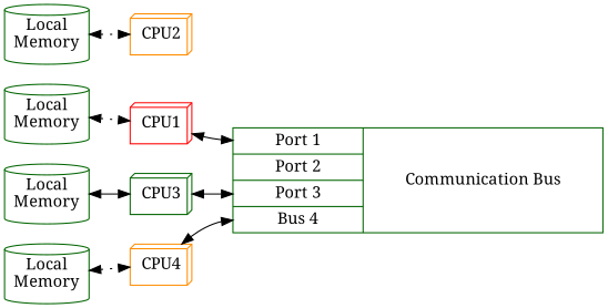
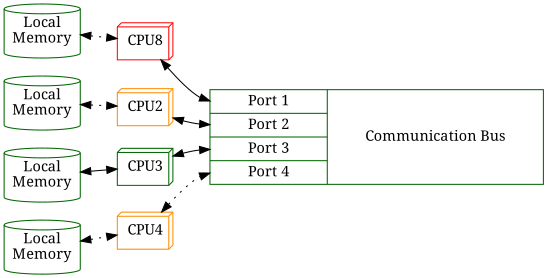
  digraph {
    fontname="Noto Serif"
    rankdir=LR
    node [color=darkgreen fontname="Noto Serif" shape=cylinder]
    edge [dir=both fontname="Noto Serif" style=dotted]
    n1 [label="Local\nMemory"]
-   CPU1 [color=red shape=box3d]
-   n3 [label="{{<a>Port 1|<b>Port 2|<c>Port 3|<d>Bus 4}|Communication Bus}" shape=record width=4.5]
+   CPU1 [color=red shape=box3d label=CPU8]
+   n3 [label="{{<a>Port 1|<b>Port 2|<c>Port 3|<d>Port 4}|Communication Bus}" shape=record width=4.5]
    n4 [label="Local\nMemory"]
    CPU2 [color=darkorange shape=box3d]
    n6 [label="Local\nMemory"]
    CPU3 [shape=box3d]
    n8 [label="Local\nMemory"]
    CPU4 [color=darkorange shape=box3d]
    n1 -> CPU1
    CPU1 -> n3 [headport=a style=solid]
    n4 -> CPU2
+   CPU2 -> n3 [headport=b style=solid]
    n6 -> CPU3 [style=solid]
    CPU3 -> n3 [headport=c style=solid]
    n8 -> CPU4
-   CPU4 -> n3 [headport=d style=solid]
+   CPU4 -> n3 [headport=d]
  }
